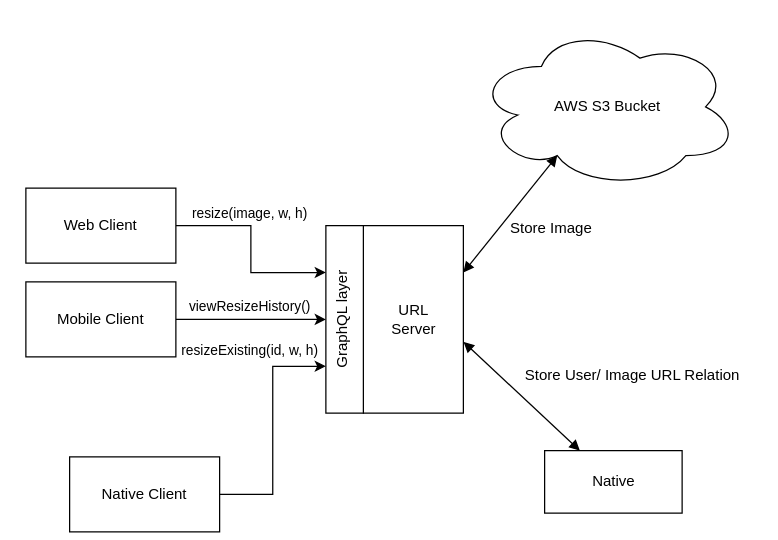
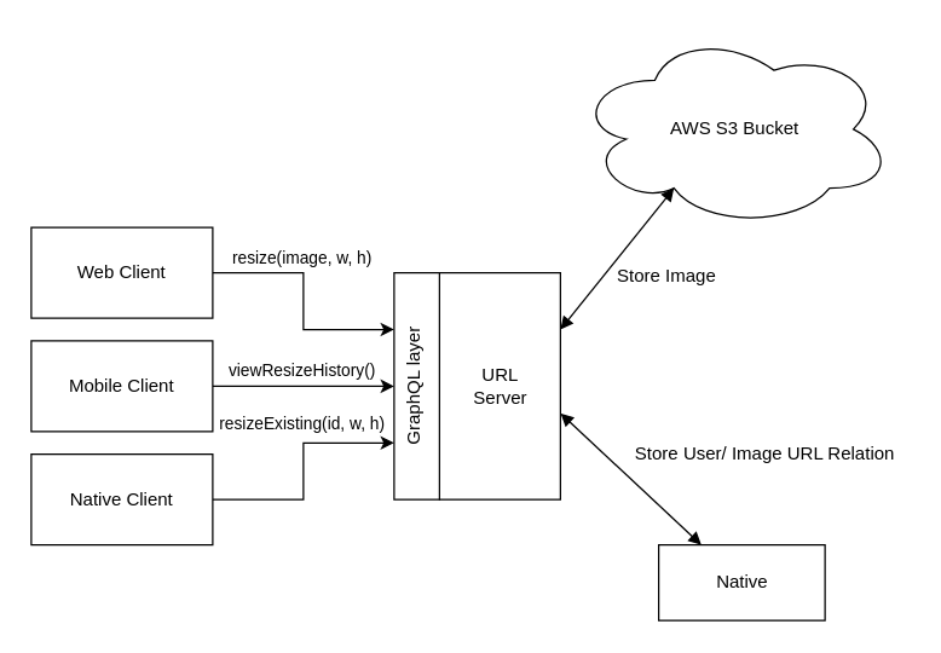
  <mxCell id="0" />
  <mxCell id="1" parent="0" />
  <mxCell id="2" value="URL&lt;br&gt;&lt;div&gt;Server&lt;/div&gt;" style="html=1;" vertex="1" parent="1"><mxGeometry x="290" y="180" width="80" height="150" as="geometry" /></mxCell>
  <mxCell id="3" value="" style="html=1;verticalAlign=middle;" vertex="1" parent="1"><mxGeometry x="260" y="180" width="30" height="150" as="geometry" /></mxCell>
  <mxCell id="4" value="&lt;div&gt;GraphQL layer&lt;/div&gt;&lt;div&gt;&lt;br&gt;&lt;/div&gt;" style="text;html=1;strokeColor=none;fillColor=none;align=center;verticalAlign=middle;whiteSpace=wrap;rounded=0;rotation=-90;" vertex="1" parent="1"><mxGeometry x="230" y="245" width="100" height="20" as="geometry" /></mxCell>
  <mxCell id="5" style="edgeStyle=orthogonalEdgeStyle;rounded=0;orthogonalLoop=1;jettySize=auto;html=1;entryX=0;entryY=0.25;entryDx=0;entryDy=0;" edge="1" parent="1" source="7" target="3"><mxGeometry relative="1" as="geometry" /></mxCell>
  <mxCell id="6" value="resize(image, w, h)" style="edgeLabel;html=1;align=center;verticalAlign=middle;resizable=0;points=[];" vertex="1" connectable="0" parent="5"><mxGeometry x="-0.259" relative="1" as="geometry"><mxPoint y="-10.03" as="offset" /></mxGeometry></mxCell>
  <mxCell id="7" value="Web Client" style="rounded=0;whiteSpace=wrap;html=1;" vertex="1" parent="1"><mxGeometry x="20" y="150" width="120" height="60" as="geometry" /></mxCell>
  <mxCell id="8" style="edgeStyle=orthogonalEdgeStyle;rounded=0;orthogonalLoop=1;jettySize=auto;html=1;entryX=0;entryY=0.5;entryDx=0;entryDy=0;" edge="1" parent="1" source="9" target="3"><mxGeometry relative="1" as="geometry" /></mxCell>
  <mxCell id="9" value="Mobile Client" style="rounded=0;whiteSpace=wrap;html=1;" vertex="1" parent="1"><mxGeometry x="20" y="225" width="120" height="60" as="geometry" /></mxCell>
  <mxCell id="10" style="edgeStyle=orthogonalEdgeStyle;rounded=0;orthogonalLoop=1;jettySize=auto;html=1;entryX=0;entryY=0.75;entryDx=0;entryDy=0;" edge="1" parent="1" source="11" target="3"><mxGeometry relative="1" as="geometry" /></mxCell>
- <mxCell id="11" value="Native Client" style="rounded=0;whiteSpace=wrap;html=1;" vertex="1" parent="1"><mxGeometry x="55" y="365" width="120" height="60" as="geometry" /></mxCell>
+ <mxCell id="11" value="Native Client" style="rounded=0;whiteSpace=wrap;html=1;" vertex="1" parent="1"><mxGeometry x="20" y="300" width="120" height="60" as="geometry" /></mxCell>
  <mxCell id="12" value="" style="ellipse;shape=cloud;whiteSpace=wrap;html=1;" vertex="1" parent="1"><mxGeometry x="380" y="20" width="210" height="130" as="geometry" /></mxCell>
  <mxCell id="13" value="viewResizeHistory()" style="edgeLabel;html=1;align=center;verticalAlign=middle;resizable=0;points=[];" vertex="1" connectable="0" parent="1"><mxGeometry x="198.621" y="255.004" as="geometry"><mxPoint y="-10.03" as="offset" /></mxGeometry></mxCell>
  <mxCell id="14" value="resizeExisting(id, w, h)" style="edgeLabel;html=1;align=center;verticalAlign=middle;resizable=0;points=[];" vertex="1" connectable="0" parent="1"><mxGeometry x="198.621" y="290.004" as="geometry"><mxPoint y="-10.03" as="offset" /></mxGeometry></mxCell>
  <mxCell id="15" value="" style="endArrow=block;startArrow=block;endFill=1;startFill=1;html=1;exitX=1;exitY=0.25;exitDx=0;exitDy=0;entryX=0.31;entryY=0.8;entryDx=0;entryDy=0;entryPerimeter=0;" edge="1" parent="1" source="2" target="12"><mxGeometry width="160" relative="1" as="geometry"><mxPoint x="405" y="190" as="sourcePoint" /><mxPoint x="565" y="190" as="targetPoint" /></mxGeometry></mxCell>
  <mxCell id="16" value="Store Image" style="text;html=1;align=center;verticalAlign=middle;resizable=0;points=[];autosize=1;" vertex="1" parent="1"><mxGeometry x="400" y="172" width="80" height="20" as="geometry" /></mxCell>
  <mxCell id="17" value="AWS S3 Bucket" style="text;html=1;align=center;verticalAlign=middle;resizable=0;points=[];autosize=1;" vertex="1" parent="1"><mxGeometry x="435" y="75" width="100" height="20" as="geometry" /></mxCell>
  <mxCell id="18" value="Native" style="html=1;" vertex="1" parent="1"><mxGeometry x="435" y="360" width="110" height="50" as="geometry" /></mxCell>
  <mxCell id="19" value="" style="endArrow=block;startArrow=block;endFill=1;startFill=1;html=1;exitX=1.001;exitY=0.62;exitDx=0;exitDy=0;exitPerimeter=0;" edge="1" parent="1" source="2" target="18"><mxGeometry width="160" relative="1" as="geometry"><mxPoint x="390" y="285" as="sourcePoint" /><mxPoint x="485" y="358" as="targetPoint" /></mxGeometry></mxCell>
  <mxCell id="20" value="Store User/ Image URL Relation" style="text;html=1;align=center;verticalAlign=middle;resizable=0;points=[];autosize=1;" vertex="1" parent="1"><mxGeometry x="410" y="290" width="190" height="20" as="geometry" /></mxCell>
